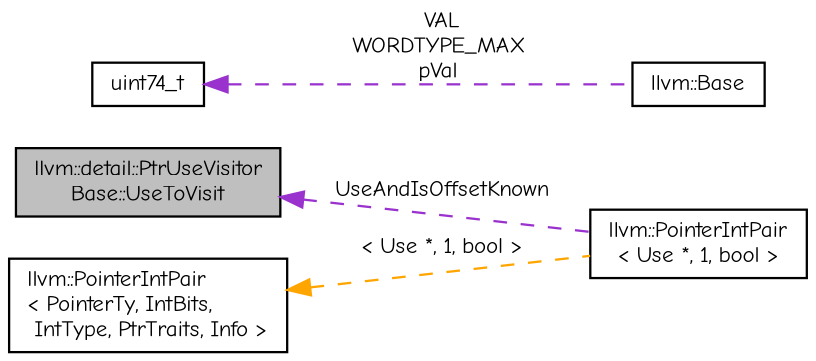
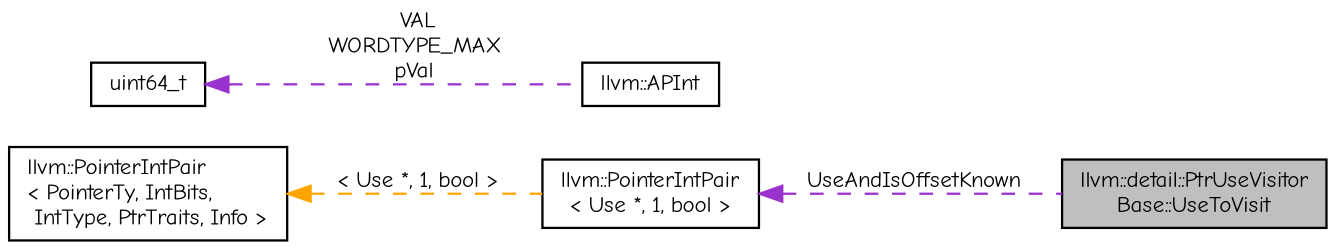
  digraph {
    fontname="Comic Neue"
    rankdir=LR
    node [color=black fontname="Comic Neue" fontsize=10 shape=box]
    edge [color=darkorchid3 dir=back fontname="Comic Neue" fontsize=10 labelfontname=Helvetica labelfontsize=10 style=dashed]
    n1 [fillcolor=grey75 fontcolor=black height=0.2 label="llvm::detail::PtrUseVisitor\lBase::UseToVisit" style=filled width=0.4]
    n2 [height=0.2 label="llvm::PointerIntPair\l\< Use *, 1, bool \>" width=0.4]
    n3 [height=0.2 label="llvm::PointerIntPair\l\< PointerTy, IntBits,\l IntType, PtrTraits, Info \>" width=0.4]
-   n4 [height=0.2 label="llvm::Base" width=0.4]
-   n5 [height=0.2 label=uint74_t width=0.4]
-   n1 -> n2 [label=" UseAndIsOffsetKnown"]
+   n4 [height=0.2 label="llvm::APInt" width=0.4]
+   n5 [height=0.2 label=uint64_t width=0.4]
+   n2 -> n1 [label=" UseAndIsOffsetKnown"]
    n3 -> n2 [color=orange label=" \< Use *, 1, bool \>"]
    n5 -> n4 [label=" VAL\nWORDTYPE_MAX\npVal"]
  }
